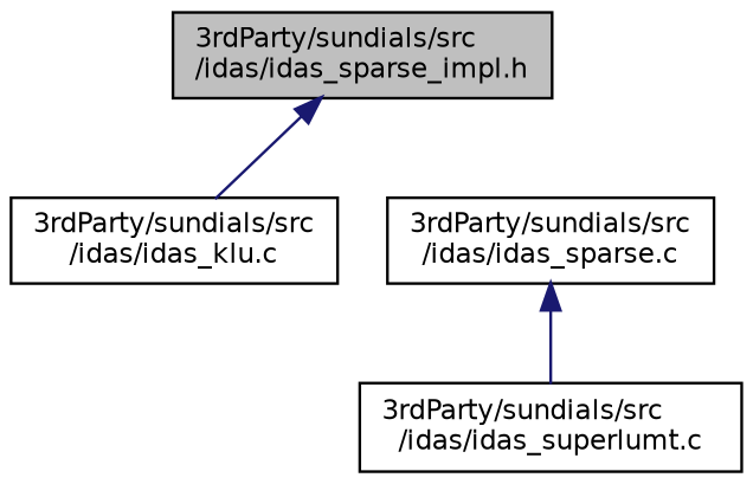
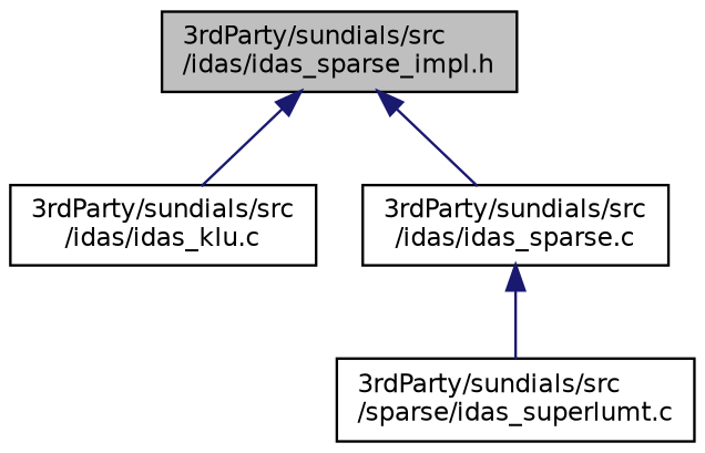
  digraph {
    node [color=black fillcolor=white fontname=Helvetica fontsize=10 shape=record style=filled]
    edge [color=midnightblue dir=back fontname=Helvetica fontsize=10 labelfontname=Helvetica labelfontsize=10 style=solid]
    n1 [fillcolor=grey75 fontcolor=black height=0.2 label="3rdParty/sundials/src\l/idas/idas_sparse_impl.h" width=0.4]
    n2 [height=0.2 label="3rdParty/sundials/src\l/idas/idas_klu.c" width=0.4]
    n3 [height=0.2 label="3rdParty/sundials/src\l/idas/idas_sparse.c" width=0.4]
-   n4 [height=0.2 label="3rdParty/sundials/src\l/idas/idas_superlumt.c" width=0.4]
+   n4 [height=0.2 label="3rdParty/sundials/src\l/sparse/idas_superlumt.c" width=0.4]
    n1 -> n2
+   n1 -> n3
    n3 -> n4
  }
